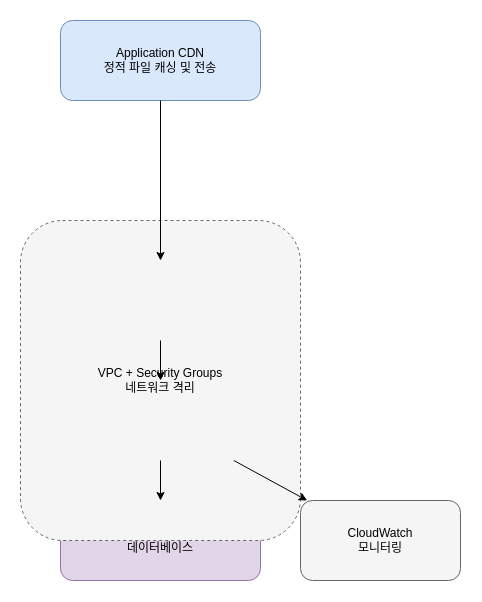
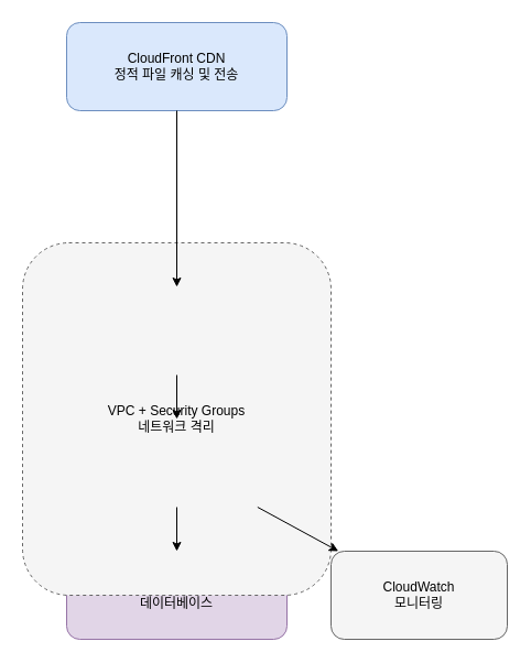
  <mxCell id="0" />
  <mxCell id="1" parent="0" />
- <mxCell id="2" value="Application CDN&#10;정적 파일 캐싱 및 전송" style="rounded=1;whiteSpace=wrap;html=1;fillColor=#dae8fc;strokeColor=#6c8ebf;" vertex="1" parent="1"><mxGeometry x="60" y="20" width="200" height="80" as="geometry" /></mxCell>
+ <mxCell id="2" value="CloudFront CDN&#10;정적 파일 캐싱 및 전송" style="rounded=1;whiteSpace=wrap;html=1;fillColor=#dae8fc;strokeColor=#6c8ebf;" vertex="1" parent="1"><mxGeometry x="60" y="20" width="200" height="80" as="geometry" /></mxCell>
  <mxCell id="3" value="Application Load Balancer&#10;HTTP/HTTPS 트래픽 분산" style="rounded=1;whiteSpace=wrap;html=1;fillColor=#fff2cc;strokeColor=#d6b656;" vertex="1" parent="1"><mxGeometry x="60" y="260" width="200" height="80" as="geometry" /></mxCell>
  <mxCell id="4" value="EC2 Instances&#10;Spring Boot 백엔드 API" style="rounded=1;whiteSpace=wrap;html=1;fillColor=#f8cecc;strokeColor=#b85450;" vertex="1" parent="1"><mxGeometry x="60" y="380" width="200" height="80" as="geometry" /></mxCell>
  <mxCell id="5" value="RDS MySQL&#10;데이터베이스" style="rounded=1;whiteSpace=wrap;html=1;fillColor=#e1d5e7;strokeColor=#9673a6;" vertex="1" parent="1"><mxGeometry x="60" y="500" width="200" height="80" as="geometry" /></mxCell>
  <mxCell id="6" value="VPC + Security Groups&#10;네트워크 격리" style="rounded=1;whiteSpace=wrap;html=1;fillColor=#f5f5f5;strokeColor=#666666;dashed=1;" vertex="1" parent="1"><mxGeometry x="20" y="220" width="280" height="320" as="geometry" /></mxCell>
  <mxCell id="7" value="CloudWatch&#10;모니터링" style="rounded=1;whiteSpace=wrap;html=1;fillColor=#f5f5f5;strokeColor=#666666;" vertex="1" parent="1"><mxGeometry x="300" y="500" width="160" height="80" as="geometry" /></mxCell>
  <mxCell id="8" edge="1" parent="1" source="2" target="3"><mxGeometry relative="1" as="geometry" /></mxCell>
  <mxCell id="9" edge="1" parent="1" source="3" target="4"><mxGeometry relative="1" as="geometry" /></mxCell>
  <mxCell id="10" edge="1" parent="1" source="4" target="5"><mxGeometry relative="1" as="geometry" /></mxCell>
  <mxCell id="11" edge="1" parent="1" source="4" target="7"><mxGeometry relative="1" as="geometry" /></mxCell>
